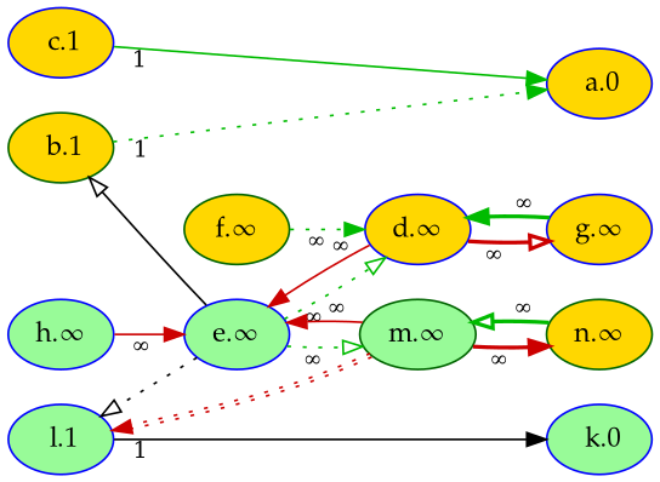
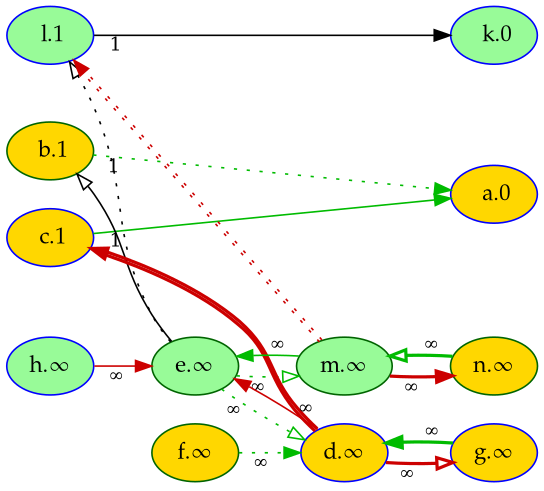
  digraph {
    rankdir=LR
    node [color=blue fillcolor=gold fontname=Palatino fontsize=14 style=filled]
    edge [arrowhead=normal color="#00BB00" dir=forward fontsize=12 labeldistance=1.5 style=solid taillabel="∞"]
    n1 [label=" a.0"]
    n2 [fillcolor=palegreen label=" k.0"]
    n3 [fillcolor=palegreen label=" l.1"]
    n4 [label=" c.1"]
    n5 [color=darkgreen label=" b.1"]
-   n6 [fillcolor=palegreen label="e.∞"]
+   n6 [color=darkgreen fillcolor=palegreen label="e.∞"]
    n7 [label="d.∞"]
    n8 [color=darkgreen fillcolor=palegreen label="m.∞"]
    n9 [label="g.∞"]
    n10 [color=darkgreen label="n.∞"]
    n11 [color=darkgreen label="f.∞"]
    n12 [fillcolor=palegreen label="h.∞"]
    subgraph sub_1 {
      rank=max
      n1
      n2
    }
    subgraph sub_2 {
      rank=min
      n3
      n4
      n5
    }
    n3 -> n2 [color=black taillabel=1]
    n4 -> n1 [taillabel=1]
    n5 -> n1 [style=dotted taillabel=1]
    n6 -> n3 [arrowhead=onormal color=black constraint=false style=dotted taillabel=""]
    n6 -> n5 [arrowhead=onormal color=black constraint=false taillabel=""]
    n6 -> n7 [arrowhead=onormal style=dotted]
    n6 -> n8 [arrowhead=onormal style=dotted]
+   n7 -> n4 [color="#CC0000:#CC0000" constraint=false style=bold taillabel=""]
    n7 -> n6 [color="#CC0000"]
    n7 -> n9 [arrowhead=onormal color="#CC0000" style=bold]
    n8 -> n3 [color="#CC0000:#CC0000" constraint=false style=dotted taillabel=""]
-   n8 -> n6 [color="#CC0000"]
+   n8 -> n6
    n8 -> n10 [color="#CC0000" style=bold]
    n9 -> n7 [style=bold]
    n10 -> n8 [arrowhead=onormal style=bold]
    n11 -> n7 [style=dotted]
    n12 -> n6 [color="#CC0000"]
  }
